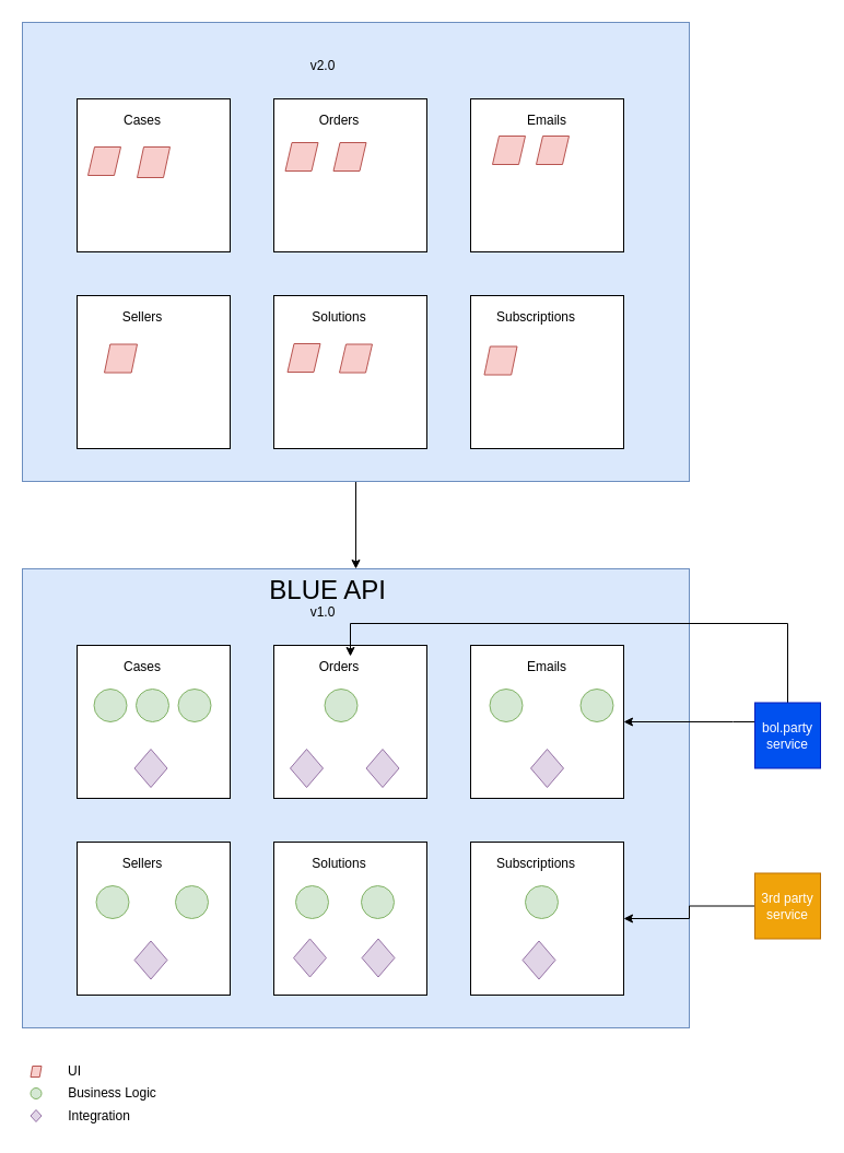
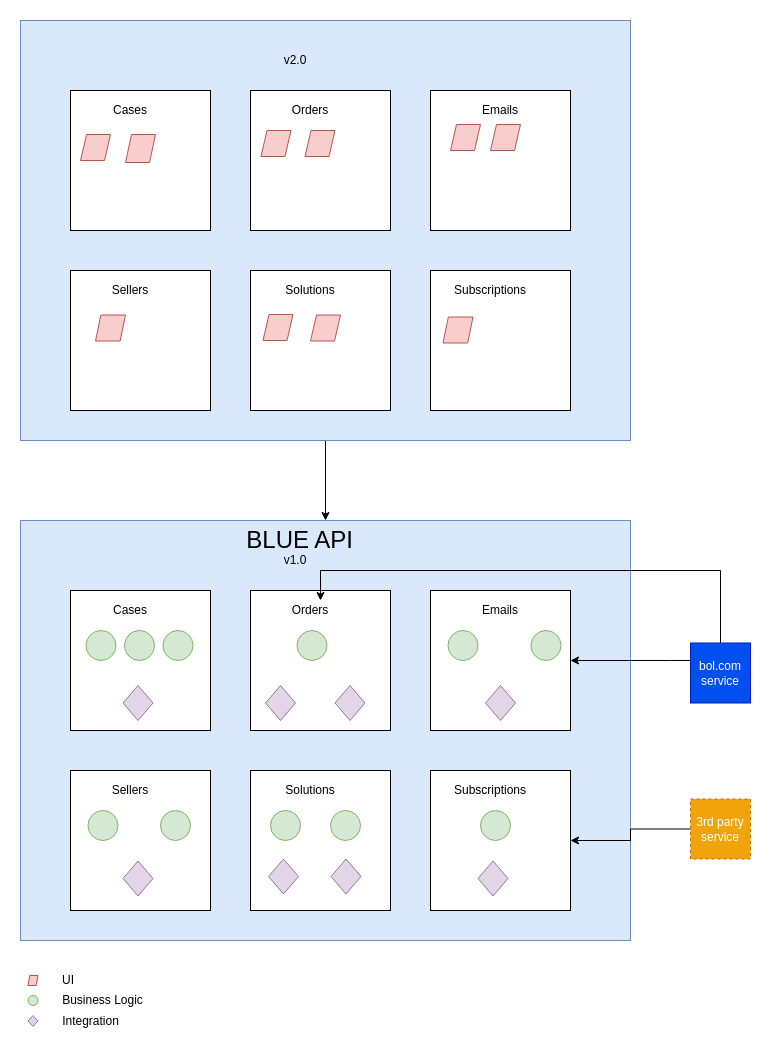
  <mxCell id="0" />
  <mxCell id="1" parent="0" />
  <mxCell id="2" value="" style="edgeStyle=orthogonalEdgeStyle;rounded=0;orthogonalLoop=1;jettySize=auto;html=1;" parent="1" source="3" target="33" edge="1"><mxGeometry relative="1" as="geometry" /></mxCell>
  <mxCell id="3" value="" style="rounded=0;whiteSpace=wrap;html=1;fillColor=#dae8fc;strokeColor=#6c8ebf;" parent="1" vertex="1"><mxGeometry x="20" y="20" width="610" height="420" as="geometry" /></mxCell>
  <mxCell id="4" value="" style="whiteSpace=wrap;html=1;aspect=fixed;" parent="1" vertex="1"><mxGeometry x="70" y="90" width="140" height="140" as="geometry" /></mxCell>
  <mxCell id="5" value="" style="whiteSpace=wrap;html=1;aspect=fixed;" parent="1" vertex="1"><mxGeometry x="250" y="90" width="140" height="140" as="geometry" /></mxCell>
  <mxCell id="6" value="" style="whiteSpace=wrap;html=1;aspect=fixed;" parent="1" vertex="1"><mxGeometry x="70" y="270" width="140" height="140" as="geometry" /></mxCell>
  <mxCell id="7" value="" style="whiteSpace=wrap;html=1;aspect=fixed;" parent="1" vertex="1"><mxGeometry x="250" y="270" width="140" height="140" as="geometry" /></mxCell>
  <mxCell id="8" value="" style="whiteSpace=wrap;html=1;aspect=fixed;" parent="1" vertex="1"><mxGeometry x="430" y="90" width="140" height="140" as="geometry" /></mxCell>
  <mxCell id="9" value="" style="whiteSpace=wrap;html=1;aspect=fixed;" parent="1" vertex="1"><mxGeometry x="430" y="270" width="140" height="140" as="geometry" /></mxCell>
  <mxCell id="10" value="Cases" style="text;html=1;strokeColor=none;fillColor=none;align=center;verticalAlign=middle;whiteSpace=wrap;rounded=0;" parent="1" vertex="1"><mxGeometry x="110" y="100" width="40" height="20" as="geometry" /></mxCell>
  <mxCell id="11" value="Orders" style="text;html=1;strokeColor=none;fillColor=none;align=center;verticalAlign=middle;whiteSpace=wrap;rounded=0;" parent="1" vertex="1"><mxGeometry x="290" y="100" width="40" height="20" as="geometry" /></mxCell>
  <mxCell id="12" value="Emails" style="text;html=1;strokeColor=none;fillColor=none;align=center;verticalAlign=middle;whiteSpace=wrap;rounded=0;" parent="1" vertex="1"><mxGeometry x="480" y="100" width="40" height="20" as="geometry" /></mxCell>
  <mxCell id="13" value="Sellers" style="text;html=1;strokeColor=none;fillColor=none;align=center;verticalAlign=middle;whiteSpace=wrap;rounded=0;" parent="1" vertex="1"><mxGeometry x="110" y="280" width="40" height="20" as="geometry" /></mxCell>
  <mxCell id="14" value="Solutions" style="text;html=1;strokeColor=none;fillColor=none;align=center;verticalAlign=middle;whiteSpace=wrap;rounded=0;" parent="1" vertex="1"><mxGeometry x="290" y="280" width="40" height="20" as="geometry" /></mxCell>
  <mxCell id="15" value="Subscriptions" style="text;html=1;strokeColor=none;fillColor=none;align=center;verticalAlign=middle;whiteSpace=wrap;rounded=0;" parent="1" vertex="1"><mxGeometry x="470" y="280" width="40" height="20" as="geometry" /></mxCell>
  <mxCell id="16" value="" style="shape=parallelogram;perimeter=parallelogramPerimeter;whiteSpace=wrap;html=1;fillColor=#f8cecc;strokeColor=#b85450;" parent="1" vertex="1"><mxGeometry x="80" y="134" width="30" height="26" as="geometry" /></mxCell>
  <mxCell id="17" value="" style="shape=parallelogram;perimeter=parallelogramPerimeter;whiteSpace=wrap;html=1;fillColor=#f8cecc;strokeColor=#b85450;" parent="1" vertex="1"><mxGeometry x="125" y="134" width="30" height="28" as="geometry" /></mxCell>
  <mxCell id="18" value="" style="shape=parallelogram;perimeter=parallelogramPerimeter;whiteSpace=wrap;html=1;fillColor=#f8cecc;strokeColor=#b85450;" parent="1" vertex="1"><mxGeometry x="260.5" y="130" width="30" height="26" as="geometry" /></mxCell>
  <mxCell id="19" value="" style="shape=parallelogram;perimeter=parallelogramPerimeter;whiteSpace=wrap;html=1;fillColor=#f8cecc;strokeColor=#b85450;" parent="1" vertex="1"><mxGeometry x="304.5" y="130" width="30" height="26" as="geometry" /></mxCell>
  <mxCell id="20" value="" style="shape=parallelogram;perimeter=parallelogramPerimeter;whiteSpace=wrap;html=1;fillColor=#f8cecc;strokeColor=#b85450;" parent="1" vertex="1"><mxGeometry x="490" y="124" width="30" height="26" as="geometry" /></mxCell>
  <mxCell id="21" value="" style="shape=parallelogram;perimeter=parallelogramPerimeter;whiteSpace=wrap;html=1;fillColor=#f8cecc;strokeColor=#b85450;" parent="1" vertex="1"><mxGeometry x="450" y="124" width="30" height="26" as="geometry" /></mxCell>
  <mxCell id="22" value="" style="shape=parallelogram;perimeter=parallelogramPerimeter;whiteSpace=wrap;html=1;fillColor=#f8cecc;strokeColor=#b85450;" parent="1" vertex="1"><mxGeometry x="262.5" y="314" width="30" height="26" as="geometry" /></mxCell>
  <mxCell id="23" value="" style="shape=parallelogram;perimeter=parallelogramPerimeter;whiteSpace=wrap;html=1;fillColor=#f8cecc;strokeColor=#b85450;" parent="1" vertex="1"><mxGeometry x="310" y="314.5" width="30" height="26" as="geometry" /></mxCell>
  <mxCell id="24" value="" style="shape=parallelogram;perimeter=parallelogramPerimeter;whiteSpace=wrap;html=1;fillColor=#f8cecc;strokeColor=#b85450;size=0.178;" parent="1" vertex="1"><mxGeometry x="95" y="314.5" width="30" height="26" as="geometry" /></mxCell>
  <mxCell id="25" value="" style="shape=parallelogram;perimeter=parallelogramPerimeter;whiteSpace=wrap;html=1;fillColor=#f8cecc;strokeColor=#b85450;size=0.178;" parent="1" vertex="1"><mxGeometry x="442.5" y="316.5" width="30" height="26" as="geometry" /></mxCell>
  <mxCell id="26" value="v2.0" style="text;html=1;strokeColor=none;fillColor=none;align=center;verticalAlign=middle;whiteSpace=wrap;rounded=0;" parent="1" vertex="1"><mxGeometry x="275" y="50" width="40" height="20" as="geometry" /></mxCell>
  <mxCell id="27" value="" style="shape=parallelogram;perimeter=parallelogramPerimeter;whiteSpace=wrap;html=1;fillColor=#f8cecc;strokeColor=#b85450;size=0.178;" parent="1" vertex="1"><mxGeometry x="27.5" y="975" width="10" height="10" as="geometry" /></mxCell>
  <mxCell id="28" value="" style="ellipse;whiteSpace=wrap;html=1;aspect=fixed;fillColor=#d5e8d4;strokeColor=#82b366;" parent="1" vertex="1"><mxGeometry x="27.5" y="995" width="10" height="10" as="geometry" /></mxCell>
  <mxCell id="29" value="" style="rhombus;whiteSpace=wrap;html=1;fillColor=#e1d5e7;strokeColor=#9673a6;" parent="1" vertex="1"><mxGeometry x="27.5" y="1015" width="10" height="11" as="geometry" /></mxCell>
  <mxCell id="30" value="UI" style="text;html=1;strokeColor=none;fillColor=none;align=center;verticalAlign=middle;whiteSpace=wrap;rounded=0;" parent="1" vertex="1"><mxGeometry x="47.5" y="970" width="40" height="20" as="geometry" /></mxCell>
  <mxCell id="31" value="Business Logic" style="text;html=1;strokeColor=none;fillColor=none;align=center;verticalAlign=middle;whiteSpace=wrap;rounded=0;" parent="1" vertex="1"><mxGeometry x="55" y="987.5" width="95" height="25" as="geometry" /></mxCell>
  <mxCell id="32" value="Integration" style="text;html=1;strokeColor=none;fillColor=none;align=center;verticalAlign=middle;whiteSpace=wrap;rounded=0;" parent="1" vertex="1"><mxGeometry x="42.5" y="1008" width="95" height="25" as="geometry" /></mxCell>
  <mxCell id="33" value="" style="rounded=0;whiteSpace=wrap;html=1;fillColor=#dae8fc;strokeColor=#6c8ebf;" parent="1" vertex="1"><mxGeometry x="20" y="520" width="610" height="420" as="geometry" /></mxCell>
  <mxCell id="34" value="&lt;font style=&quot;font-size: 24px&quot;&gt;BLUE API&amp;nbsp;&lt;/font&gt;" style="text;html=1;strokeColor=none;fillColor=none;align=center;verticalAlign=middle;whiteSpace=wrap;rounded=0;" parent="1" vertex="1"><mxGeometry x="233" y="530" width="140" height="20" as="geometry" /></mxCell>
  <mxCell id="35" value="" style="whiteSpace=wrap;html=1;aspect=fixed;" parent="1" vertex="1"><mxGeometry x="70" y="590" width="140" height="140" as="geometry" /></mxCell>
  <mxCell id="36" value="" style="whiteSpace=wrap;html=1;aspect=fixed;" parent="1" vertex="1"><mxGeometry x="250" y="590" width="140" height="140" as="geometry" /></mxCell>
  <mxCell id="37" value="" style="whiteSpace=wrap;html=1;aspect=fixed;" parent="1" vertex="1"><mxGeometry x="70" y="770" width="140" height="140" as="geometry" /></mxCell>
  <mxCell id="38" value="" style="whiteSpace=wrap;html=1;aspect=fixed;" parent="1" vertex="1"><mxGeometry x="250" y="770" width="140" height="140" as="geometry" /></mxCell>
  <mxCell id="39" value="" style="whiteSpace=wrap;html=1;aspect=fixed;" parent="1" vertex="1"><mxGeometry x="430" y="590" width="140" height="140" as="geometry" /></mxCell>
  <mxCell id="40" value="" style="whiteSpace=wrap;html=1;aspect=fixed;" parent="1" vertex="1"><mxGeometry x="430" y="770" width="140" height="140" as="geometry" /></mxCell>
  <mxCell id="41" value="Cases" style="text;html=1;strokeColor=none;fillColor=none;align=center;verticalAlign=middle;whiteSpace=wrap;rounded=0;" parent="1" vertex="1"><mxGeometry x="110" y="600" width="40" height="20" as="geometry" /></mxCell>
  <mxCell id="42" value="Orders" style="text;html=1;strokeColor=none;fillColor=none;align=center;verticalAlign=middle;whiteSpace=wrap;rounded=0;" parent="1" vertex="1"><mxGeometry x="290" y="600" width="40" height="20" as="geometry" /></mxCell>
  <mxCell id="43" value="Emails" style="text;html=1;strokeColor=none;fillColor=none;align=center;verticalAlign=middle;whiteSpace=wrap;rounded=0;" parent="1" vertex="1"><mxGeometry x="480" y="600" width="40" height="20" as="geometry" /></mxCell>
  <mxCell id="44" value="Sellers" style="text;html=1;strokeColor=none;fillColor=none;align=center;verticalAlign=middle;whiteSpace=wrap;rounded=0;" parent="1" vertex="1"><mxGeometry x="110" y="780" width="40" height="20" as="geometry" /></mxCell>
  <mxCell id="45" value="Solutions" style="text;html=1;strokeColor=none;fillColor=none;align=center;verticalAlign=middle;whiteSpace=wrap;rounded=0;" parent="1" vertex="1"><mxGeometry x="290" y="780" width="40" height="20" as="geometry" /></mxCell>
  <mxCell id="46" value="Subscriptions" style="text;html=1;strokeColor=none;fillColor=none;align=center;verticalAlign=middle;whiteSpace=wrap;rounded=0;" parent="1" vertex="1"><mxGeometry x="470" y="780" width="40" height="20" as="geometry" /></mxCell>
  <mxCell id="47" value="" style="ellipse;whiteSpace=wrap;html=1;aspect=fixed;fillColor=#d5e8d4;strokeColor=#82b366;" parent="1" vertex="1"><mxGeometry x="162.5" y="630" width="30" height="30" as="geometry" /></mxCell>
  <mxCell id="48" value="" style="ellipse;whiteSpace=wrap;html=1;aspect=fixed;fillColor=#d5e8d4;strokeColor=#82b366;" parent="1" vertex="1"><mxGeometry x="85.5" y="630" width="30" height="30" as="geometry" /></mxCell>
  <mxCell id="49" value="" style="ellipse;whiteSpace=wrap;html=1;aspect=fixed;fillColor=#d5e8d4;strokeColor=#82b366;" parent="1" vertex="1"><mxGeometry x="124" y="630" width="30" height="30" as="geometry" /></mxCell>
  <mxCell id="50" value="" style="ellipse;whiteSpace=wrap;html=1;aspect=fixed;fillColor=#d5e8d4;strokeColor=#82b366;" parent="1" vertex="1"><mxGeometry x="296.5" y="630" width="30" height="30" as="geometry" /></mxCell>
  <mxCell id="51" value="" style="ellipse;whiteSpace=wrap;html=1;aspect=fixed;fillColor=#d5e8d4;strokeColor=#82b366;" parent="1" vertex="1"><mxGeometry x="530.5" y="630" width="30" height="30" as="geometry" /></mxCell>
  <mxCell id="52" value="" style="ellipse;whiteSpace=wrap;html=1;aspect=fixed;fillColor=#d5e8d4;strokeColor=#82b366;" parent="1" vertex="1"><mxGeometry x="447.5" y="630" width="30" height="30" as="geometry" /></mxCell>
  <mxCell id="53" value="" style="rhombus;whiteSpace=wrap;html=1;fillColor=#e1d5e7;strokeColor=#9673a6;" parent="1" vertex="1"><mxGeometry x="122.5" y="685" width="30" height="35" as="geometry" /></mxCell>
  <mxCell id="54" value="" style="rhombus;whiteSpace=wrap;html=1;fillColor=#e1d5e7;strokeColor=#9673a6;" parent="1" vertex="1"><mxGeometry x="334.5" y="685" width="30" height="35" as="geometry" /></mxCell>
  <mxCell id="55" value="" style="rhombus;whiteSpace=wrap;html=1;fillColor=#e1d5e7;strokeColor=#9673a6;" parent="1" vertex="1"><mxGeometry x="265" y="685" width="30" height="35" as="geometry" /></mxCell>
  <mxCell id="56" value="" style="rhombus;whiteSpace=wrap;html=1;fillColor=#e1d5e7;strokeColor=#9673a6;" parent="1" vertex="1"><mxGeometry x="485" y="685" width="30" height="35" as="geometry" /></mxCell>
  <mxCell id="57" value="" style="rhombus;whiteSpace=wrap;html=1;fillColor=#e1d5e7;strokeColor=#9673a6;" parent="1" vertex="1"><mxGeometry x="330.5" y="858.5" width="30" height="35" as="geometry" /></mxCell>
  <mxCell id="58" value="" style="rhombus;whiteSpace=wrap;html=1;fillColor=#e1d5e7;strokeColor=#9673a6;" parent="1" vertex="1"><mxGeometry x="268" y="858.5" width="30" height="35" as="geometry" /></mxCell>
  <mxCell id="59" value="" style="ellipse;whiteSpace=wrap;html=1;aspect=fixed;fillColor=#d5e8d4;strokeColor=#82b366;" parent="1" vertex="1"><mxGeometry x="330" y="810" width="30" height="30" as="geometry" /></mxCell>
  <mxCell id="60" value="" style="ellipse;whiteSpace=wrap;html=1;aspect=fixed;fillColor=#d5e8d4;strokeColor=#82b366;" parent="1" vertex="1"><mxGeometry x="270" y="810" width="30" height="30" as="geometry" /></mxCell>
  <mxCell id="61" value="" style="rhombus;whiteSpace=wrap;html=1;fillColor=#e1d5e7;strokeColor=#9673a6;" parent="1" vertex="1"><mxGeometry x="122.5" y="860.5" width="30" height="35" as="geometry" /></mxCell>
  <mxCell id="62" value="" style="ellipse;whiteSpace=wrap;html=1;aspect=fixed;fillColor=#d5e8d4;strokeColor=#82b366;" parent="1" vertex="1"><mxGeometry x="160" y="810" width="30" height="30" as="geometry" /></mxCell>
  <mxCell id="63" value="" style="ellipse;whiteSpace=wrap;html=1;aspect=fixed;fillColor=#d5e8d4;strokeColor=#82b366;" parent="1" vertex="1"><mxGeometry x="87.5" y="810" width="30" height="30" as="geometry" /></mxCell>
  <mxCell id="64" value="" style="rhombus;whiteSpace=wrap;html=1;fillColor=#e1d5e7;strokeColor=#9673a6;" parent="1" vertex="1"><mxGeometry x="477.5" y="860.5" width="30" height="35" as="geometry" /></mxCell>
  <mxCell id="65" value="" style="ellipse;whiteSpace=wrap;html=1;aspect=fixed;fillColor=#d5e8d4;strokeColor=#82b366;" parent="1" vertex="1"><mxGeometry x="480" y="810" width="30" height="30" as="geometry" /></mxCell>
  <mxCell id="66" value="v1.0" style="text;html=1;strokeColor=none;fillColor=none;align=center;verticalAlign=middle;whiteSpace=wrap;rounded=0;" parent="1" vertex="1"><mxGeometry x="275" y="550" width="40" height="20" as="geometry" /></mxCell>
  <mxCell id="67" style="edgeStyle=orthogonalEdgeStyle;rounded=0;orthogonalLoop=1;jettySize=auto;html=1;" edge="1" parent="1" source="69" target="39"><mxGeometry relative="1" as="geometry"><Array as="points"><mxPoint x="670" y="660" /><mxPoint x="670" y="660" /></Array></mxGeometry></mxCell>
  <mxCell id="68" style="edgeStyle=orthogonalEdgeStyle;rounded=0;orthogonalLoop=1;jettySize=auto;html=1;entryX=0.75;entryY=0;entryDx=0;entryDy=0;" edge="1" parent="1" source="69" target="42"><mxGeometry relative="1" as="geometry"><Array as="points"><mxPoint x="720" y="570" /><mxPoint x="320" y="570" /></Array></mxGeometry></mxCell>
- <mxCell id="69" value="bol.party&lt;br&gt;service" style="whiteSpace=wrap;html=1;aspect=fixed;fillColor=#0050ef;strokeColor=#001DBC;fontColor=#ffffff;" vertex="1" parent="1"><mxGeometry x="690" y="642.5" width="60" height="60" as="geometry" /></mxCell>
+ <mxCell id="69" value="bol.com&lt;br&gt;service" style="whiteSpace=wrap;html=1;aspect=fixed;fillColor=#0050ef;strokeColor=#001DBC;fontColor=#ffffff;" vertex="1" parent="1"><mxGeometry x="690" y="642.5" width="60" height="60" as="geometry" /></mxCell>
  <mxCell id="70" style="edgeStyle=orthogonalEdgeStyle;rounded=0;orthogonalLoop=1;jettySize=auto;html=1;" edge="1" parent="1" source="71" target="40"><mxGeometry relative="1" as="geometry" /></mxCell>
- <mxCell id="71" value="3rd party&lt;br&gt;service" style="whiteSpace=wrap;html=1;aspect=fixed;fillColor=#f0a30a;strokeColor=#BD7000;fontColor=#ffffff;" vertex="1" parent="1"><mxGeometry x="690" y="798.5" width="60" height="60" as="geometry" /></mxCell>
+ <mxCell id="71" value="3rd party&lt;br&gt;service" style="whiteSpace=wrap;html=1;aspect=fixed;fillColor=#f0a30a;strokeColor=#BD7000;fontColor=#ffffff;dashed=1;" vertex="1" parent="1"><mxGeometry x="690" y="798.5" width="60" height="60" as="geometry" /></mxCell>
